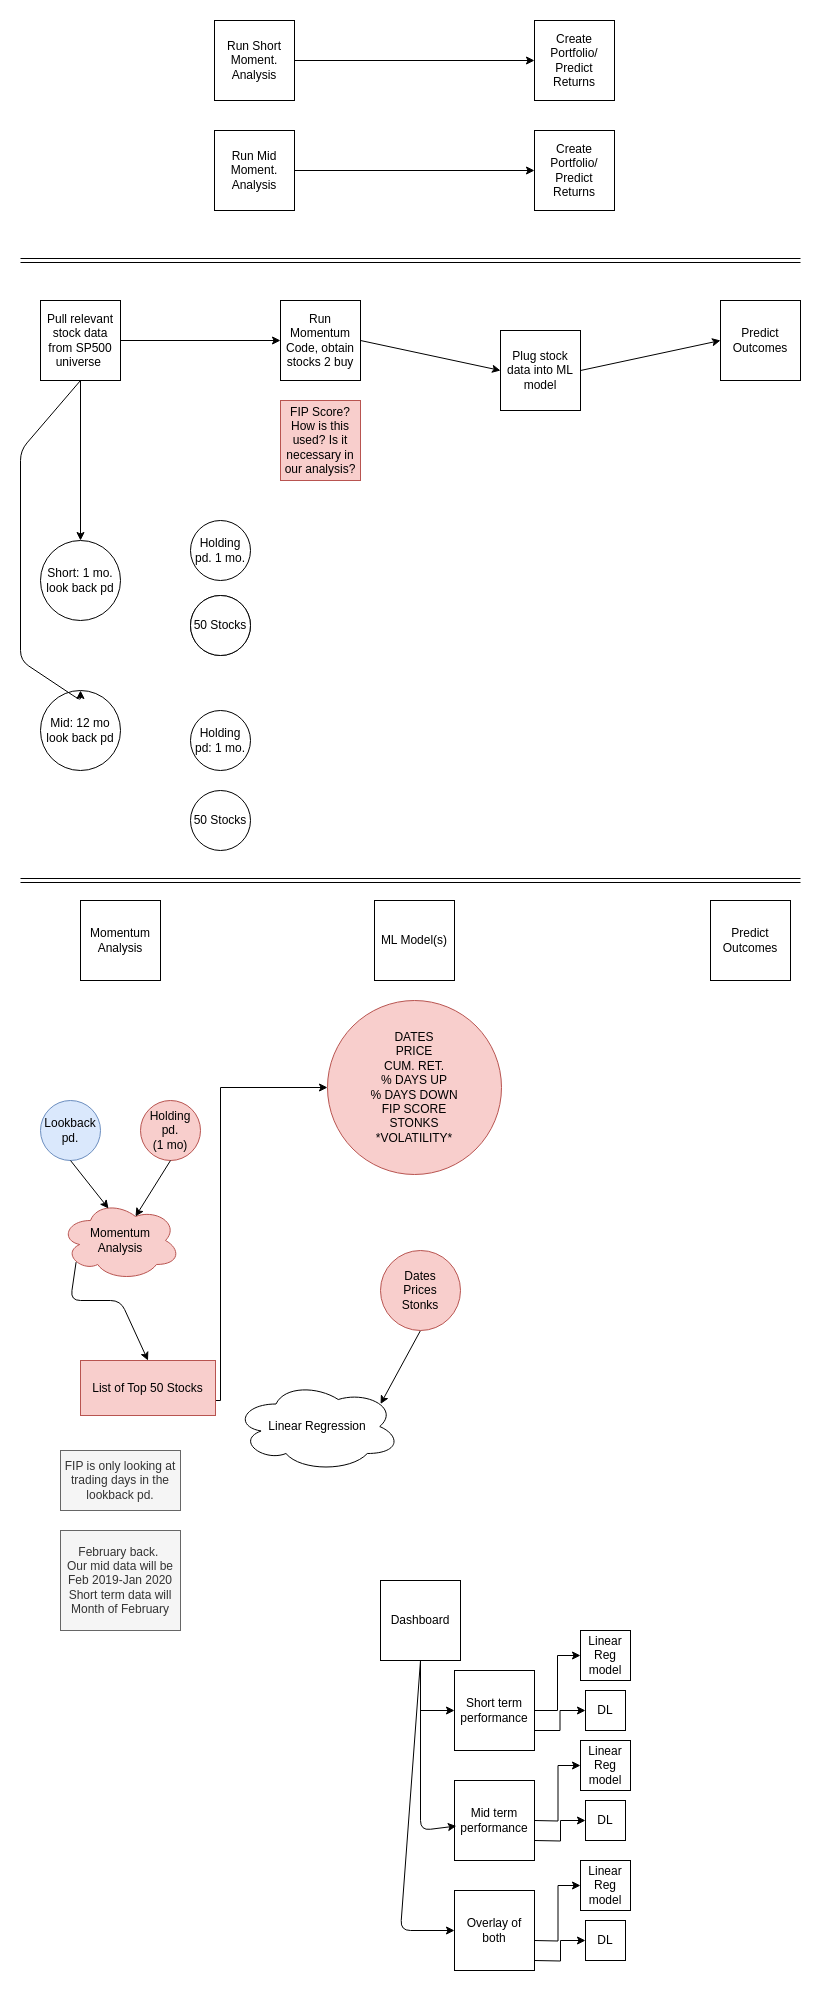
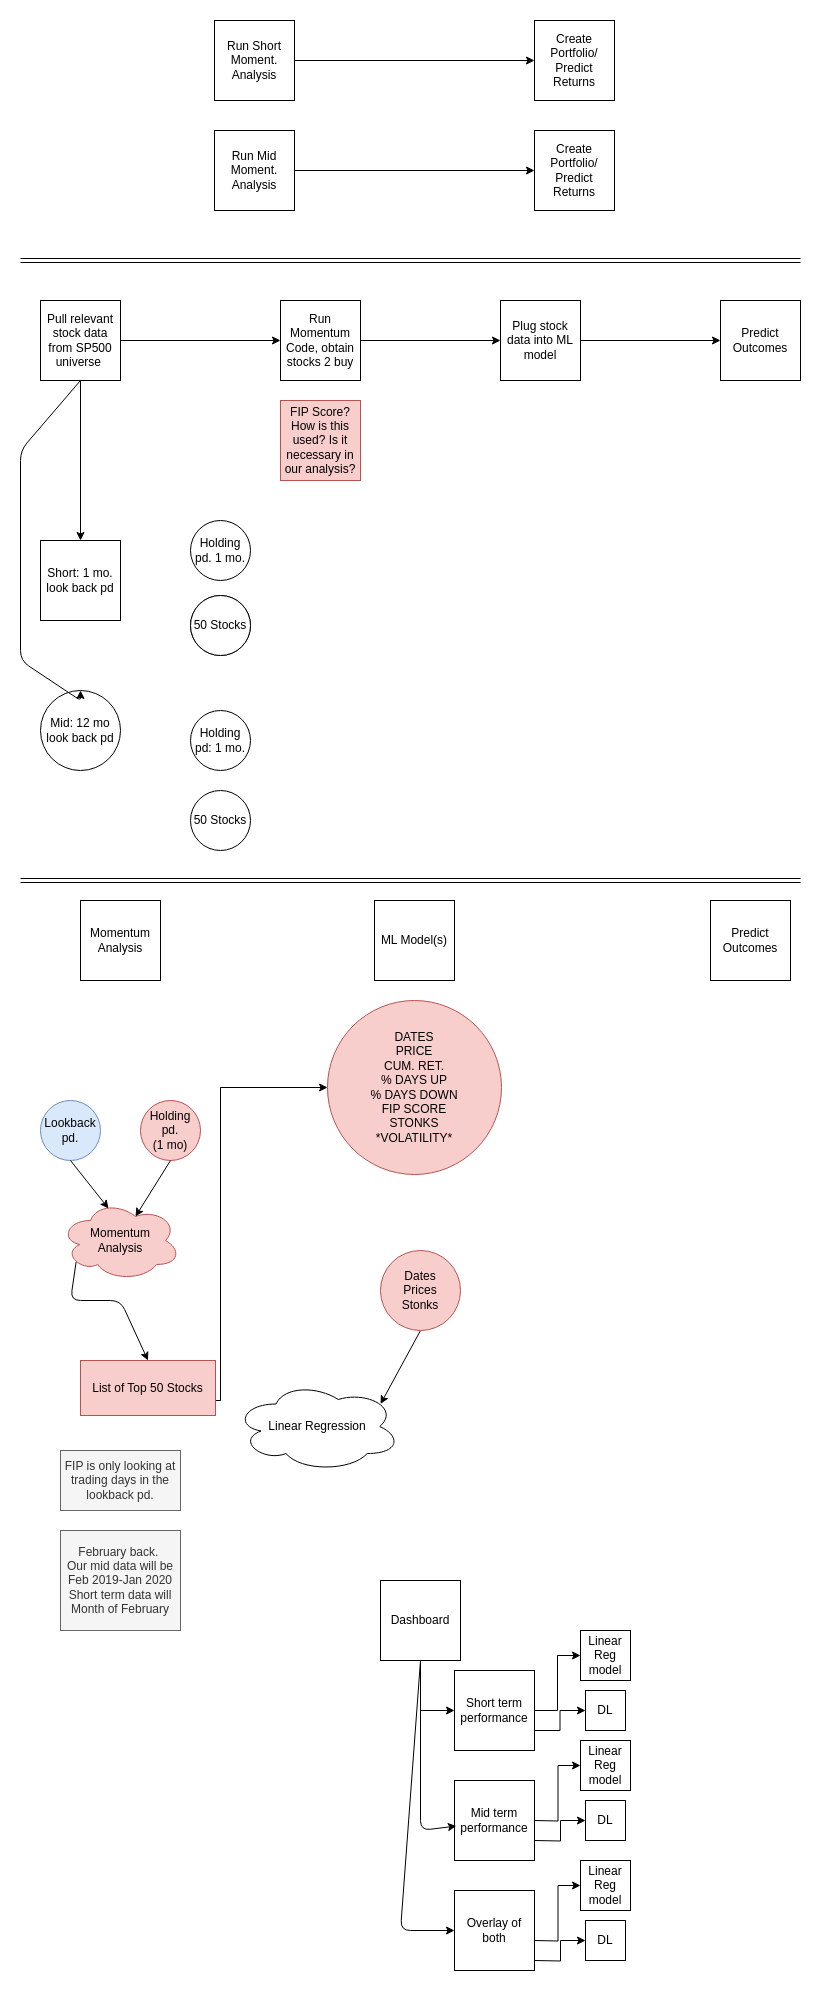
  <mxCell id="0" />
  <mxCell id="1" parent="0" />
  <mxCell id="2" value="Run Short Moment. Analysis" style="whiteSpace=wrap;html=1;aspect=fixed;" vertex="1" parent="1"><mxGeometry x="214" y="20" width="80" height="80" as="geometry" /></mxCell>
  <mxCell id="3" value="Create Portfolio/&lt;br&gt;Predict Returns" style="whiteSpace=wrap;html=1;aspect=fixed;" vertex="1" parent="1"><mxGeometry x="534" y="20" width="80" height="80" as="geometry" /></mxCell>
  <mxCell id="4" value="" style="endArrow=classic;html=1;exitX=1;exitY=0.5;exitDx=0;exitDy=0;entryX=0;entryY=0.5;entryDx=0;entryDy=0;" edge="1" parent="1" source="2" target="3"><mxGeometry width="50" height="50" relative="1" as="geometry"><mxPoint x="390" y="410" as="sourcePoint" /><mxPoint x="530" y="60" as="targetPoint" /></mxGeometry></mxCell>
  <mxCell id="5" value="Run Mid Moment. Analysis" style="whiteSpace=wrap;html=1;aspect=fixed;" vertex="1" parent="1"><mxGeometry x="214" y="130" width="80" height="80" as="geometry" /></mxCell>
  <mxCell id="6" value="Create Portfolio/&lt;br&gt;Predict Returns" style="whiteSpace=wrap;html=1;aspect=fixed;" vertex="1" parent="1"><mxGeometry x="534" y="130" width="80" height="80" as="geometry" /></mxCell>
  <mxCell id="7" value="" style="endArrow=classic;html=1;exitX=1;exitY=0.5;exitDx=0;exitDy=0;entryX=0;entryY=0.5;entryDx=0;entryDy=0;" edge="1" parent="1" source="5" target="6"><mxGeometry width="50" height="50" relative="1" as="geometry"><mxPoint x="390" y="520" as="sourcePoint" /><mxPoint x="530" y="170" as="targetPoint" /></mxGeometry></mxCell>
  <mxCell id="8" value="" style="shape=link;html=1;" edge="1" parent="1"><mxGeometry width="50" height="50" relative="1" as="geometry"><mxPoint x="20" y="260" as="sourcePoint" /><mxPoint x="800" y="260" as="targetPoint" /></mxGeometry></mxCell>
  <mxCell id="9" value="Pull relevant stock data from SP500 universe&amp;nbsp;" style="whiteSpace=wrap;html=1;aspect=fixed;" vertex="1" parent="1"><mxGeometry x="40" y="300" width="80" height="80" as="geometry" /></mxCell>
  <mxCell id="10" value="Run Momentum Code, obtain stocks 2 buy" style="whiteSpace=wrap;html=1;aspect=fixed;" vertex="1" parent="1"><mxGeometry x="280" y="300" width="80" height="80" as="geometry" /></mxCell>
  <mxCell id="11" value="FIP Score? How is this used? Is it necessary in our analysis?" style="whiteSpace=wrap;html=1;aspect=fixed;fillColor=#f8cecc;strokeColor=#b85450;" vertex="1" parent="1"><mxGeometry x="280" y="400" width="80" height="80" as="geometry" /></mxCell>
- <mxCell id="12" value="Short: 1 mo. look back pd" style="ellipse;whiteSpace=wrap;html=1;aspect=fixed;" vertex="1" parent="1"><mxGeometry x="40" y="540" width="80" height="80" as="geometry" /></mxCell>
+ <mxCell id="12" value="Short: 1 mo. look back pd" style="whiteSpace=wrap;html=1;aspect=fixed;rounded=0;" vertex="1" parent="1"><mxGeometry x="40" y="540" width="80" height="80" as="geometry" /></mxCell>
  <mxCell id="13" value="Mid: 12 mo look back pd" style="ellipse;whiteSpace=wrap;html=1;aspect=fixed;" vertex="1" parent="1"><mxGeometry x="40" y="690" width="80" height="80" as="geometry" /></mxCell>
  <mxCell id="14" value="Holding pd: 1 mo." style="ellipse;whiteSpace=wrap;html=1;aspect=fixed;" vertex="1" parent="1"><mxGeometry x="190" y="710" width="60" height="60" as="geometry" /></mxCell>
  <mxCell id="15" value="Holding pd. 1 mo." style="ellipse;whiteSpace=wrap;html=1;aspect=fixed;" vertex="1" parent="1"><mxGeometry x="190" y="520" width="60" height="60" as="geometry" /></mxCell>
  <mxCell id="16" value="# of Stocks" style="ellipse;whiteSpace=wrap;html=1;aspect=fixed;" vertex="1" parent="1"><mxGeometry x="190" y="595" width="60" height="60" as="geometry" /></mxCell>
  <mxCell id="17" value="50 Stocks" style="ellipse;whiteSpace=wrap;html=1;aspect=fixed;" vertex="1" parent="1"><mxGeometry x="190" y="790" width="60" height="60" as="geometry" /></mxCell>
- <mxCell id="18" value="Plug stock data into ML model" style="whiteSpace=wrap;html=1;aspect=fixed;" vertex="1" parent="1"><mxGeometry x="500" y="330" width="80" height="80" as="geometry" /></mxCell>
+ <mxCell id="18" value="Plug stock data into ML model" style="whiteSpace=wrap;html=1;aspect=fixed;" vertex="1" parent="1"><mxGeometry x="500" y="300" width="80" height="80" as="geometry" /></mxCell>
  <mxCell id="19" value="Predict Outcomes" style="whiteSpace=wrap;html=1;aspect=fixed;" vertex="1" parent="1"><mxGeometry x="720" y="300" width="80" height="80" as="geometry" /></mxCell>
  <mxCell id="20" value="" style="endArrow=classic;html=1;exitX=0.5;exitY=1;exitDx=0;exitDy=0;entryX=0.5;entryY=0;entryDx=0;entryDy=0;" edge="1" parent="1" source="9" target="12"><mxGeometry width="50" height="50" relative="1" as="geometry"><mxPoint x="390" y="590" as="sourcePoint" /><mxPoint x="440" y="540" as="targetPoint" /></mxGeometry></mxCell>
  <mxCell id="21" value="" style="endArrow=classic;html=1;exitX=0.5;exitY=1;exitDx=0;exitDy=0;entryX=0.5;entryY=0;entryDx=0;entryDy=0;" edge="1" parent="1" source="9" target="13"><mxGeometry width="50" height="50" relative="1" as="geometry"><mxPoint x="90" y="390" as="sourcePoint" /><mxPoint x="90" y="550" as="targetPoint" /><Array as="points"><mxPoint x="20" y="450" /><mxPoint x="20" y="660" /><mxPoint x="80" y="700" /></Array></mxGeometry></mxCell>
  <mxCell id="22" value="" style="endArrow=classic;html=1;exitX=1;exitY=0.5;exitDx=0;exitDy=0;entryX=0;entryY=0.5;entryDx=0;entryDy=0;" edge="1" parent="1" source="9" target="10"><mxGeometry width="50" height="50" relative="1" as="geometry"><mxPoint x="390" y="590" as="sourcePoint" /><mxPoint x="440" y="540" as="targetPoint" /></mxGeometry></mxCell>
  <mxCell id="23" value="" style="endArrow=classic;html=1;exitX=1;exitY=0.5;exitDx=0;exitDy=0;entryX=0;entryY=0.5;entryDx=0;entryDy=0;" edge="1" parent="1" source="10" target="18"><mxGeometry width="50" height="50" relative="1" as="geometry"><mxPoint x="230" y="350" as="sourcePoint" /><mxPoint x="290" y="350" as="targetPoint" /></mxGeometry></mxCell>
  <mxCell id="24" value="" style="endArrow=classic;html=1;exitX=1;exitY=0.5;exitDx=0;exitDy=0;entryX=0;entryY=0.5;entryDx=0;entryDy=0;" edge="1" parent="1" source="18" target="19"><mxGeometry width="50" height="50" relative="1" as="geometry"><mxPoint x="450" y="350" as="sourcePoint" /><mxPoint x="510" y="350" as="targetPoint" /></mxGeometry></mxCell>
  <mxCell id="25" value="50 Stocks" style="ellipse;whiteSpace=wrap;html=1;aspect=fixed;" vertex="1" parent="1"><mxGeometry x="190" y="595" width="60" height="60" as="geometry" /></mxCell>
  <mxCell id="26" value="" style="shape=link;html=1;" edge="1" parent="1"><mxGeometry width="50" height="50" relative="1" as="geometry"><mxPoint x="20" y="880" as="sourcePoint" /><mxPoint x="800" y="880" as="targetPoint" /></mxGeometry></mxCell>
  <mxCell id="27" value="Momentum Analysis" style="whiteSpace=wrap;html=1;aspect=fixed;" vertex="1" parent="1"><mxGeometry x="80" y="900" width="80" height="80" as="geometry" /></mxCell>
  <mxCell id="28" value="Predict Outcomes" style="whiteSpace=wrap;html=1;aspect=fixed;" vertex="1" parent="1"><mxGeometry x="710" y="900" width="80" height="80" as="geometry" /></mxCell>
  <mxCell id="29" value="Holding pd.&lt;br&gt;(1 mo)" style="ellipse;whiteSpace=wrap;html=1;aspect=fixed;fillColor=#f8cecc;strokeColor=#b85450;" vertex="1" parent="1"><mxGeometry x="140" y="1100" width="60" height="60" as="geometry" /></mxCell>
  <mxCell id="30" value="Lookback pd." style="ellipse;whiteSpace=wrap;html=1;aspect=fixed;fillColor=#dae8fc;strokeColor=#6c8ebf;" vertex="1" parent="1"><mxGeometry x="40" y="1100" width="60" height="60" as="geometry" /></mxCell>
  <mxCell id="31" style="edgeStyle=orthogonalEdgeStyle;rounded=0;orthogonalLoop=1;jettySize=auto;html=1;entryX=0;entryY=0.5;entryDx=0;entryDy=0;" edge="1" parent="1" source="32" target="38"><mxGeometry relative="1" as="geometry"><Array as="points"><mxPoint x="220" y="1400" /><mxPoint x="220" y="1087" /></Array></mxGeometry></mxCell>
  <mxCell id="32" value="List of Top 50 Stocks" style="whiteSpace=wrap;html=1;aspect=fixed;fillColor=#f8cecc;strokeColor=#b85450;" vertex="1" parent="1"><mxGeometry x="80" y="1360" width="135" height="55" as="geometry" /></mxCell>
  <mxCell id="33" value="ML Model(s)" style="whiteSpace=wrap;html=1;aspect=fixed;" vertex="1" parent="1"><mxGeometry x="374" y="900" width="80" height="80" as="geometry" /></mxCell>
  <mxCell id="34" value="Momentum &lt;br&gt;Analysis" style="ellipse;shape=cloud;whiteSpace=wrap;html=1;fillColor=#f8cecc;strokeColor=#b85450;" vertex="1" parent="1"><mxGeometry x="60" y="1200" width="120" height="80" as="geometry" /></mxCell>
  <mxCell id="35" value="" style="endArrow=classic;html=1;exitX=0.5;exitY=1;exitDx=0;exitDy=0;entryX=0.625;entryY=0.2;entryDx=0;entryDy=0;entryPerimeter=0;" edge="1" parent="1" source="29" target="34"><mxGeometry width="50" height="50" relative="1" as="geometry"><mxPoint x="420" y="1200" as="sourcePoint" /><mxPoint x="470" y="1150" as="targetPoint" /></mxGeometry></mxCell>
  <mxCell id="36" value="" style="endArrow=classic;html=1;exitX=0.5;exitY=1;exitDx=0;exitDy=0;entryX=0.4;entryY=0.1;entryDx=0;entryDy=0;entryPerimeter=0;" edge="1" parent="1" source="30" target="34"><mxGeometry width="50" height="50" relative="1" as="geometry"><mxPoint x="180" y="1170" as="sourcePoint" /><mxPoint x="145" y="1226" as="targetPoint" /></mxGeometry></mxCell>
  <mxCell id="37" value="" style="endArrow=classic;html=1;exitX=0.13;exitY=0.77;exitDx=0;exitDy=0;exitPerimeter=0;entryX=0.5;entryY=0;entryDx=0;entryDy=0;" edge="1" parent="1" source="34" target="32"><mxGeometry width="50" height="50" relative="1" as="geometry"><mxPoint x="420" y="1200" as="sourcePoint" /><mxPoint x="470" y="1150" as="targetPoint" /><Array as="points"><mxPoint x="70" y="1300" /><mxPoint x="120" y="1300" /></Array></mxGeometry></mxCell>
  <mxCell id="38" value="DATES&lt;br&gt;PRICE&lt;br&gt;CUM. RET.&lt;br&gt;% DAYS UP&lt;br&gt;% DAYS DOWN&lt;br&gt;FIP SCORE&lt;br&gt;STONKS&lt;br&gt;*VOLATILITY*" style="ellipse;whiteSpace=wrap;html=1;aspect=fixed;fillColor=#f8cecc;strokeColor=#b85450;" vertex="1" parent="1"><mxGeometry x="327" y="1000" width="174" height="174" as="geometry" /></mxCell>
  <mxCell id="39" value="FIP is only looking at trading days in the lookback pd." style="rounded=0;whiteSpace=wrap;html=1;fillColor=#f5f5f5;strokeColor=#666666;fontColor=#333333;" vertex="1" parent="1"><mxGeometry x="60" y="1450" width="120" height="60" as="geometry" /></mxCell>
  <mxCell id="40" value="February back.&amp;nbsp;&lt;br&gt;Our mid data will be Feb 2019-Jan 2020&lt;br&gt;Short term data will Month of February" style="rounded=0;whiteSpace=wrap;html=1;fillColor=#f5f5f5;strokeColor=#666666;fontColor=#333333;" vertex="1" parent="1"><mxGeometry x="60" y="1530" width="120" height="100" as="geometry" /></mxCell>
  <mxCell id="41" value="Linear Regression" style="ellipse;shape=cloud;whiteSpace=wrap;html=1;" vertex="1" parent="1"><mxGeometry x="234" y="1381" width="166" height="90" as="geometry" /></mxCell>
  <mxCell id="42" value="" style="endArrow=classic;html=1;exitX=0.5;exitY=1;exitDx=0;exitDy=0;entryX=0.88;entryY=0.25;entryDx=0;entryDy=0;entryPerimeter=0;" edge="1" parent="1" target="41" source="43"><mxGeometry width="50" height="50" relative="1" as="geometry"><mxPoint x="418" y="1360" as="sourcePoint" /><mxPoint x="394" y="1396" as="targetPoint" /></mxGeometry></mxCell>
  <mxCell id="43" value="Dates&lt;br&gt;Prices&lt;br&gt;Stonks" style="ellipse;whiteSpace=wrap;html=1;aspect=fixed;fillColor=#f8cecc;strokeColor=#b85450;" vertex="1" parent="1"><mxGeometry x="380" y="1250" width="80" height="80" as="geometry" /></mxCell>
  <mxCell id="44" style="edgeStyle=orthogonalEdgeStyle;rounded=0;orthogonalLoop=1;jettySize=auto;html=1;exitX=0.5;exitY=1;exitDx=0;exitDy=0;entryX=0;entryY=0.5;entryDx=0;entryDy=0;" edge="1" parent="1" source="45" target="49"><mxGeometry relative="1" as="geometry" /></mxCell>
  <mxCell id="45" value="Dashboard" style="whiteSpace=wrap;html=1;aspect=fixed;" vertex="1" parent="1"><mxGeometry x="380" y="1580" width="80" height="80" as="geometry" /></mxCell>
  <mxCell id="46" value="Mid term performance" style="whiteSpace=wrap;html=1;aspect=fixed;" vertex="1" parent="1"><mxGeometry x="454" y="1780" width="80" height="80" as="geometry" /></mxCell>
  <mxCell id="47" style="edgeStyle=orthogonalEdgeStyle;rounded=0;orthogonalLoop=1;jettySize=auto;html=1;entryX=0;entryY=0.5;entryDx=0;entryDy=0;" edge="1" parent="1" source="49" target="53"><mxGeometry relative="1" as="geometry" /></mxCell>
  <mxCell id="48" style="edgeStyle=orthogonalEdgeStyle;rounded=0;orthogonalLoop=1;jettySize=auto;html=1;exitX=1;exitY=0.75;exitDx=0;exitDy=0;entryX=0;entryY=0.5;entryDx=0;entryDy=0;" edge="1" parent="1" source="49" target="54"><mxGeometry relative="1" as="geometry" /></mxCell>
  <mxCell id="49" value="Short term performance" style="whiteSpace=wrap;html=1;aspect=fixed;" vertex="1" parent="1"><mxGeometry x="454" y="1670" width="80" height="80" as="geometry" /></mxCell>
  <mxCell id="50" value="Overlay of both" style="whiteSpace=wrap;html=1;aspect=fixed;" vertex="1" parent="1"><mxGeometry x="454" y="1890" width="80" height="80" as="geometry" /></mxCell>
  <mxCell id="51" value="" style="endArrow=classic;html=1;exitX=0.5;exitY=1;exitDx=0;exitDy=0;entryX=0.023;entryY=0.569;entryDx=0;entryDy=0;entryPerimeter=0;" edge="1" parent="1" source="45" target="46"><mxGeometry width="50" height="50" relative="1" as="geometry"><mxPoint x="420" y="1820" as="sourcePoint" /><mxPoint x="470" y="1770" as="targetPoint" /><Array as="points"><mxPoint x="420" y="1830" /></Array></mxGeometry></mxCell>
  <mxCell id="52" value="" style="endArrow=classic;html=1;exitX=0.5;exitY=1;exitDx=0;exitDy=0;entryX=0;entryY=0.5;entryDx=0;entryDy=0;" edge="1" parent="1" source="45" target="50"><mxGeometry width="50" height="50" relative="1" as="geometry"><mxPoint x="430" y="1670" as="sourcePoint" /><mxPoint x="465.84" y="1835.52" as="targetPoint" /><Array as="points"><mxPoint x="400" y="1930" /></Array></mxGeometry></mxCell>
  <mxCell id="53" value="Linear Reg model" style="whiteSpace=wrap;html=1;aspect=fixed;" vertex="1" parent="1"><mxGeometry x="580" y="1630" width="50" height="50" as="geometry" /></mxCell>
  <mxCell id="54" value="DL" style="whiteSpace=wrap;html=1;aspect=fixed;" vertex="1" parent="1"><mxGeometry x="585" y="1690" width="40" height="40" as="geometry" /></mxCell>
  <mxCell id="55" style="edgeStyle=orthogonalEdgeStyle;rounded=0;orthogonalLoop=1;jettySize=auto;html=1;entryX=0;entryY=0.5;entryDx=0;entryDy=0;" edge="1" parent="1" target="57"><mxGeometry relative="1" as="geometry"><mxPoint x="534" y="1820" as="sourcePoint" /></mxGeometry></mxCell>
  <mxCell id="56" style="edgeStyle=orthogonalEdgeStyle;rounded=0;orthogonalLoop=1;jettySize=auto;html=1;exitX=1;exitY=0.75;exitDx=0;exitDy=0;entryX=0;entryY=0.5;entryDx=0;entryDy=0;" edge="1" parent="1" target="58"><mxGeometry relative="1" as="geometry"><mxPoint x="534" y="1840" as="sourcePoint" /></mxGeometry></mxCell>
  <mxCell id="57" value="Linear Reg model" style="whiteSpace=wrap;html=1;aspect=fixed;" vertex="1" parent="1"><mxGeometry x="580" y="1740" width="50" height="50" as="geometry" /></mxCell>
  <mxCell id="58" value="DL" style="whiteSpace=wrap;html=1;aspect=fixed;" vertex="1" parent="1"><mxGeometry x="585" y="1800" width="40" height="40" as="geometry" /></mxCell>
  <mxCell id="59" style="edgeStyle=orthogonalEdgeStyle;rounded=0;orthogonalLoop=1;jettySize=auto;html=1;entryX=0;entryY=0.5;entryDx=0;entryDy=0;" edge="1" parent="1" target="61"><mxGeometry relative="1" as="geometry"><mxPoint x="534" y="1940" as="sourcePoint" /></mxGeometry></mxCell>
  <mxCell id="60" style="edgeStyle=orthogonalEdgeStyle;rounded=0;orthogonalLoop=1;jettySize=auto;html=1;exitX=1;exitY=0.75;exitDx=0;exitDy=0;entryX=0;entryY=0.5;entryDx=0;entryDy=0;" edge="1" parent="1" target="62"><mxGeometry relative="1" as="geometry"><mxPoint x="534" y="1960" as="sourcePoint" /></mxGeometry></mxCell>
  <mxCell id="61" value="Linear Reg model" style="whiteSpace=wrap;html=1;aspect=fixed;" vertex="1" parent="1"><mxGeometry x="580" y="1860" width="50" height="50" as="geometry" /></mxCell>
  <mxCell id="62" value="DL" style="whiteSpace=wrap;html=1;aspect=fixed;" vertex="1" parent="1"><mxGeometry x="585" y="1920" width="40" height="40" as="geometry" /></mxCell>
